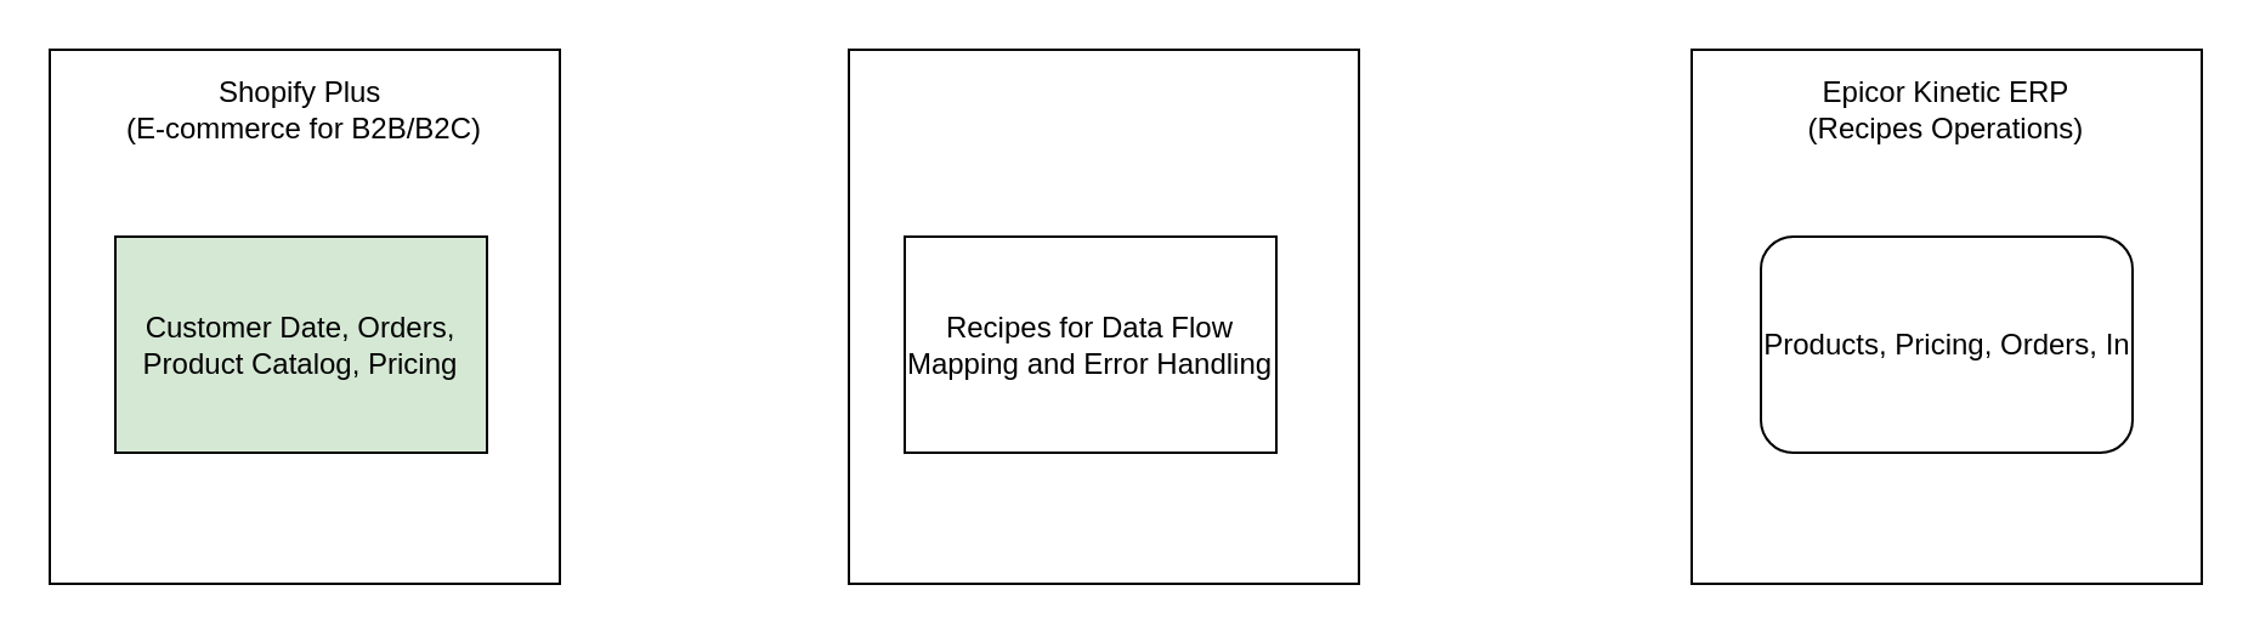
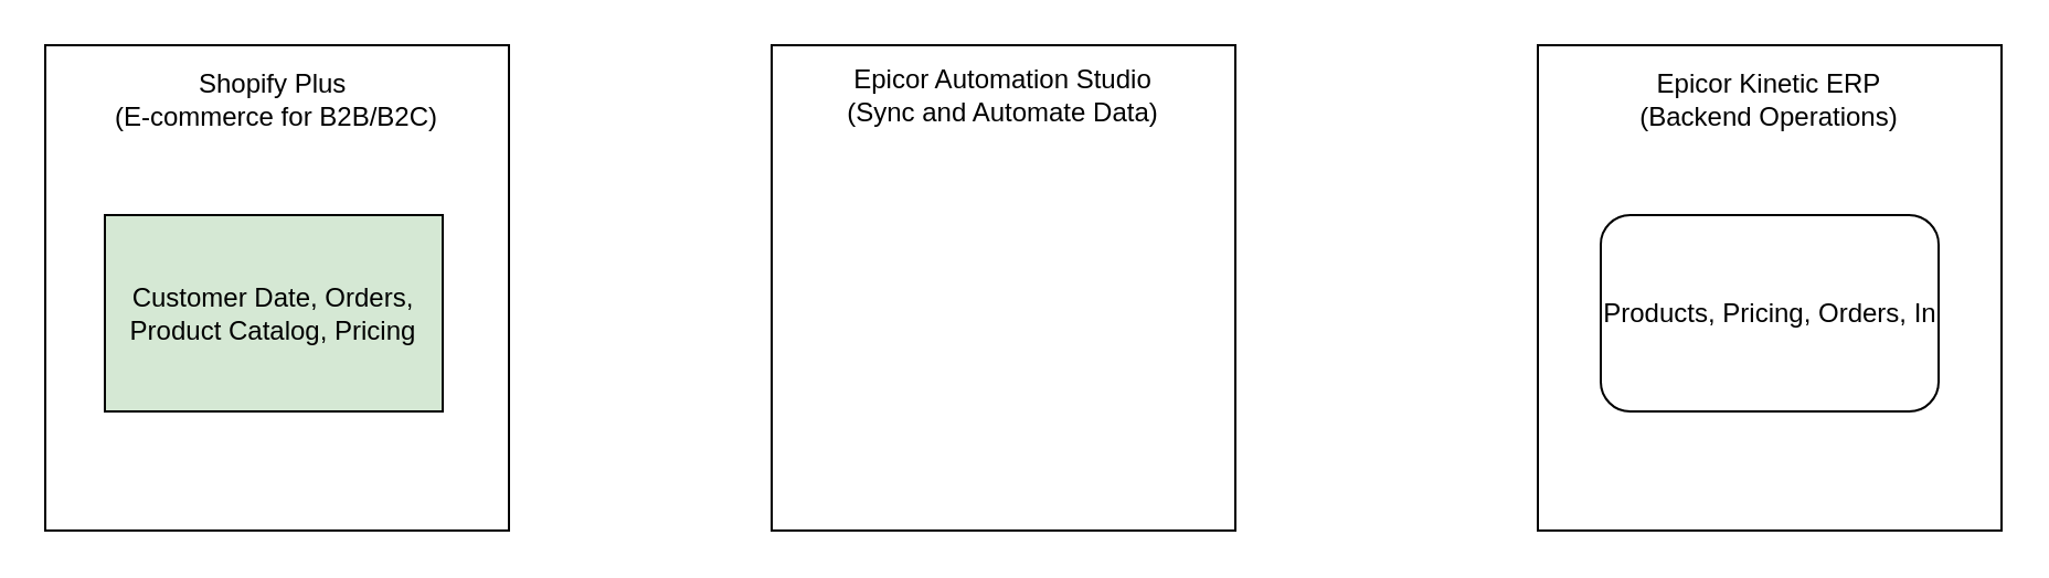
  <mxCell id="0" />
  <mxCell id="1" parent="0" />
  <mxCell id="2" value="" style="rounded=0;whiteSpace=wrap;html=1;" vertex="1" parent="1"><mxGeometry x="20" y="20" width="210" height="220" as="geometry" /></mxCell>
  <mxCell id="3" value="" style="rounded=0;whiteSpace=wrap;html=1;" vertex="1" parent="1"><mxGeometry x="349" y="20" width="210" height="220" as="geometry" /></mxCell>
  <mxCell id="4" value="" style="rounded=0;whiteSpace=wrap;html=1;" vertex="1" parent="1"><mxGeometry x="696" y="20" width="210" height="220" as="geometry" /></mxCell>
  <mxCell id="5" value="Customer Date, Orders, Product Catalog, Pricing" style="rounded=0;whiteSpace=wrap;html=1;fillColor=#d5e8d4;" vertex="1" parent="1"><mxGeometry x="47" y="97" width="153" height="89" as="geometry" /></mxCell>
- <mxCell id="6" value="Recipes for Data Flow Mapping and Error Handling" style="rounded=0;whiteSpace=wrap;html=1;" vertex="1" parent="1"><mxGeometry x="372" y="97" width="153" height="89" as="geometry" /></mxCell>
  <mxCell id="7" value="Products, Pricing, Orders, In" style="whiteSpace=wrap;html=1;rounded=1;" vertex="1" parent="1"><mxGeometry x="724.5" y="97" width="153" height="89" as="geometry" /></mxCell>
  <mxCell id="8" value="Shopify Plus&amp;nbsp;&lt;div&gt;(E-commerce for B2B/B2C)&lt;/div&gt;" style="text;html=1;align=center;verticalAlign=middle;whiteSpace=wrap;rounded=0;fontStyle=0" vertex="1" parent="1"><mxGeometry x="42" y="30" width="166" height="30" as="geometry" /></mxCell>
- <mxCell id="10" value="Epicor Kinetic ERP&lt;div&gt;(Recipes Operations)&lt;/div&gt;" style="text;html=1;align=center;verticalAlign=middle;whiteSpace=wrap;rounded=0;fontStyle=0" vertex="1" parent="1"><mxGeometry x="718" y="30" width="166" height="30" as="geometry" /></mxCell>
+ <mxCell id="9" value="Epicor Automation Studio&lt;div&gt;(Sync and Automate Data)&lt;/div&gt;" style="text;html=1;align=center;verticalAlign=middle;whiteSpace=wrap;rounded=0;fontStyle=0" vertex="1" parent="1"><mxGeometry x="371" y="28" width="166" height="30" as="geometry" /></mxCell>
+ <mxCell id="10" value="Epicor Kinetic ERP&lt;div&gt;(Backend Operations)&lt;/div&gt;" style="text;html=1;align=center;verticalAlign=middle;whiteSpace=wrap;rounded=0;fontStyle=0" vertex="1" parent="1"><mxGeometry x="718" y="30" width="166" height="30" as="geometry" /></mxCell>
